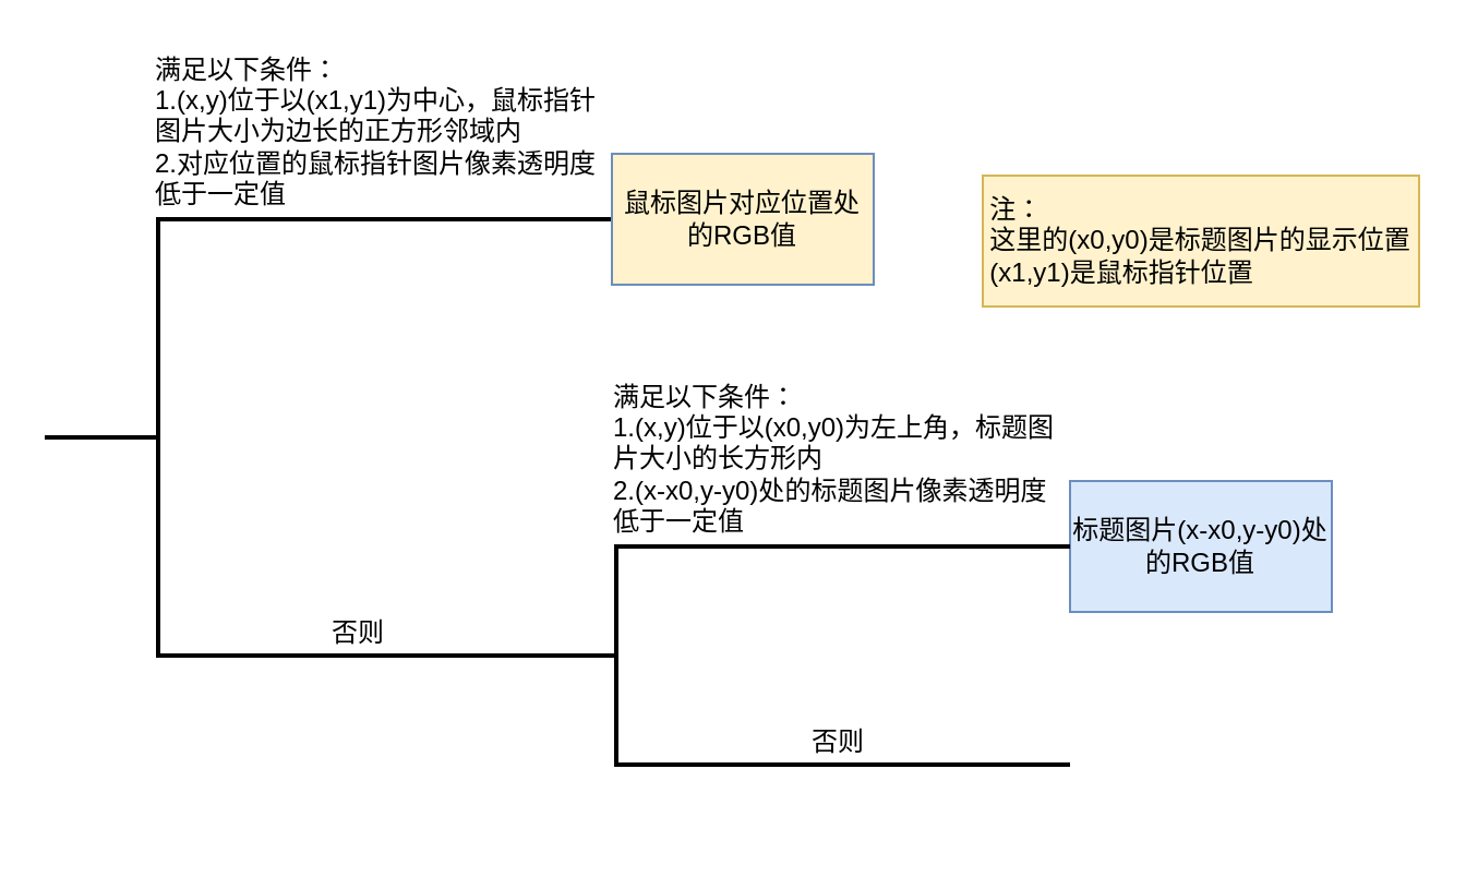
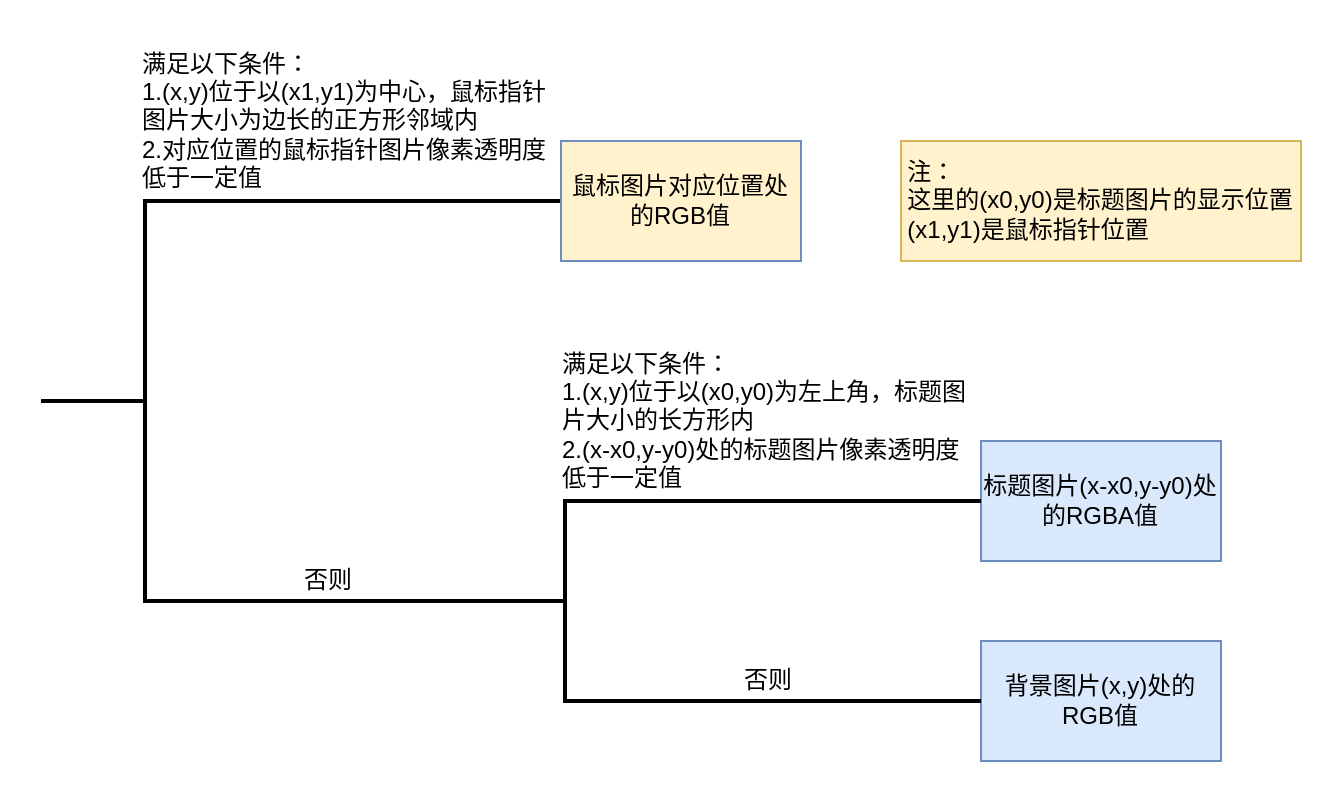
  <mxCell id="0" />
  <mxCell id="1" parent="0" />
- <mxCell id="3" value="标题图片(x-x0,y-y0)处的RGB值" style="rounded=0;whiteSpace=wrap;html=1;fillColor=#dae8fc;strokeColor=#6c8ebf;" vertex="1" parent="1"><mxGeometry x="490" y="220" width="120" height="60" as="geometry" /></mxCell>
- <mxCell id="4" value="&lt;div style=&quot;text-align: left;&quot;&gt;注：&lt;/div&gt;这里的(x0,y0)是标题图片的显示位置&lt;div style=&quot;text-align: left;&quot;&gt;(x1,y1)是鼠标指针位置&lt;/div&gt;" style="text;html=1;align=center;verticalAlign=middle;whiteSpace=wrap;rounded=0;fillColor=#fff2cc;strokeColor=#d6b656;" vertex="1" parent="1"><mxGeometry x="450" y="80" width="200" height="60" as="geometry" /></mxCell>
+ <mxCell id="2" value="背景图片(x,y)处的RGB值" style="rounded=0;whiteSpace=wrap;html=1;fillColor=#dae8fc;strokeColor=#6c8ebf;" vertex="1" parent="1"><mxGeometry x="490" y="320" width="120" height="60" as="geometry" /></mxCell>
+ <mxCell id="3" value="标题图片(x-x0,y-y0)处的RGBA值" style="rounded=0;whiteSpace=wrap;html=1;fillColor=#dae8fc;strokeColor=#6c8ebf;" vertex="1" parent="1"><mxGeometry x="490" y="220" width="120" height="60" as="geometry" /></mxCell>
+ <mxCell id="4" value="&lt;div style=&quot;text-align: left;&quot;&gt;注：&lt;/div&gt;这里的(x0,y0)是标题图片的显示位置&lt;div style=&quot;text-align: left;&quot;&gt;(x1,y1)是鼠标指针位置&lt;/div&gt;" style="text;html=1;align=center;verticalAlign=middle;whiteSpace=wrap;rounded=0;fillColor=#fff2cc;strokeColor=#d6b656;" vertex="1" parent="1"><mxGeometry x="450" y="70" width="200" height="60" as="geometry" /></mxCell>
  <mxCell id="5" value="" style="strokeWidth=2;html=1;shape=stencil(pVTLbsMgEPwarhWGVmqOEU2PvfTQM3G2NUoMFqZJ+/dds7Fqx4/4IVmydsbMsMMaJlWZ6QKY4FbnwOQLE2JrrQs6GGcRFgjgKyNq80zlhcqEc6p1WUAaCDxrb/T+BMSUwbsjXMwhXCWMzcCbULFyx/gWv6keqVJnLYqgbdliGjyKaWNxLf8hMf7wRDa/15qqAh1yCOBb6H+HbwQw8brYKZnm9L7Aqd1R7XvP6WO+U7LMabfaaeIprTaaekgDRlIhMjSWUu11evzy7tseerdX6GrkO0RN5+4MjX1z3hdRf+u1xMnYhsTt4KxWqH/2ORK3fYxrxIA7OUV0IFypPp2HkdTpvhlxnHUs7WYeN6szHZfoz+Nua3FZJ5eI0u0egT8=);align=left;labelPosition=right;pointerEvents=1;" vertex="1" parent="1"><mxGeometry x="20" y="100" width="260" height="200" as="geometry" /></mxCell>
  <mxCell id="6" value="&lt;div style=&quot;text-align: left;&quot;&gt;满足以下条件：&lt;/div&gt;&lt;div style=&quot;text-align: left;&quot;&gt;&lt;span style=&quot;background-color: transparent; color: light-dark(rgb(0, 0, 0), rgb(255, 255, 255));&quot;&gt;1.(x,y)位于以&lt;/span&gt;&lt;span style=&quot;background-color: transparent; color: light-dark(rgb(0, 0, 0), rgb(255, 255, 255)); text-align: left;&quot;&gt;(x1,y1)为中心，鼠标指针图片大小为边长的正方形邻域内&lt;/span&gt;&lt;/div&gt;&lt;div style=&quot;text-align: left;&quot;&gt;&lt;span style=&quot;background-color: transparent; color: light-dark(rgb(0, 0, 0), rgb(255, 255, 255)); text-align: left;&quot;&gt;2.对应位置的&lt;/span&gt;&lt;span style=&quot;background-color: transparent; color: light-dark(rgb(0, 0, 0), rgb(255, 255, 255));&quot;&gt;鼠标指针图片像素透明度低于一定值&lt;/span&gt;&lt;/div&gt;" style="text;html=1;align=center;verticalAlign=middle;whiteSpace=wrap;rounded=0;" vertex="1" parent="1"><mxGeometry x="70" y="20" width="210" height="80" as="geometry" /></mxCell>
  <mxCell id="7" value="鼠标图片对应位置处的RGB值" style="rounded=0;whiteSpace=wrap;html=1;fillColor=#fff2cc;strokeColor=#6c8ebf;" vertex="1" parent="1"><mxGeometry x="280" y="70" width="120" height="60" as="geometry" /></mxCell>
  <mxCell id="8" value="&lt;div style=&quot;&quot;&gt;否则&lt;/div&gt;" style="text;html=1;align=left;verticalAlign=middle;whiteSpace=wrap;rounded=0;" vertex="1" parent="1"><mxGeometry x="150" y="280" width="30" height="20" as="geometry" /></mxCell>
  <mxCell id="9" value="" style="strokeWidth=2;html=1;shape=stencil(pVTLbsMgEPwarhWGVmqOEU2PvfTQM3G2NUoMFqZJ+/dds7Fqx4/4IVmydsbMsMMaJlWZ6QKY4FbnwOQLE2JrrQs6GGcRFgjgKyNq80zlhcqEc6p1WUAaCDxrb/T+BMSUwbsjXMwhXCWMzcCbULFyx/gWv6keqVJnLYqgbdliGjyKaWNxLf8hMf7wRDa/15qqAh1yCOBb6H+HbwQw8brYKZnm9L7Aqd1R7XvP6WO+U7LMabfaaeIprTaaekgDRlIhMjSWUu11evzy7tseerdX6GrkO0RN5+4MjX1z3hdRf+u1xMnYhsTt4KxWqH/2ORK3fYxrxIA7OUV0IFypPp2HkdTpvhlxnHUs7WYeN6szHZfoz+Nua3FZJ5eI0u0egT8=);align=left;labelPosition=right;pointerEvents=1;" vertex="1" parent="1"><mxGeometry x="230" y="250" width="260" height="100" as="geometry" /></mxCell>
  <mxCell id="10" value="&lt;div style=&quot;text-align: left;&quot;&gt;满足以下条件：&lt;/div&gt;&lt;div style=&quot;text-align: left;&quot;&gt;&lt;span style=&quot;background-color: transparent; color: light-dark(rgb(0, 0, 0), rgb(255, 255, 255));&quot;&gt;1.(x,y)位于以&lt;/span&gt;&lt;span style=&quot;background-color: transparent; color: light-dark(rgb(0, 0, 0), rgb(255, 255, 255)); text-align: left;&quot;&gt;(x0,y0)为左上角，标题图片大小的长方形内&lt;/span&gt;&lt;/div&gt;&lt;div style=&quot;text-align: left;&quot;&gt;&lt;span style=&quot;background-color: transparent; color: light-dark(rgb(0, 0, 0), rgb(255, 255, 255)); text-align: left;&quot;&gt;2.&lt;/span&gt;&lt;span style=&quot;text-align: center;&quot;&gt;(x-x0,y-y0)处&lt;/span&gt;&lt;span style=&quot;background-color: transparent; color: light-dark(rgb(0, 0, 0), rgb(255, 255, 255)); text-align: left;&quot;&gt;的&lt;/span&gt;&lt;span style=&quot;text-align: center;&quot;&gt;标题图片&lt;/span&gt;&lt;span style=&quot;background-color: transparent; color: light-dark(rgb(0, 0, 0), rgb(255, 255, 255));&quot;&gt;像素透明度低于一定值&lt;/span&gt;&lt;/div&gt;" style="text;html=1;align=center;verticalAlign=middle;whiteSpace=wrap;rounded=0;" vertex="1" parent="1"><mxGeometry x="280" y="170" width="210" height="80" as="geometry" /></mxCell>
  <mxCell id="11" value="&lt;div style=&quot;&quot;&gt;否则&lt;/div&gt;" style="text;html=1;align=left;verticalAlign=middle;whiteSpace=wrap;rounded=0;" vertex="1" parent="1"><mxGeometry x="370" y="330" width="30" height="20" as="geometry" /></mxCell>
